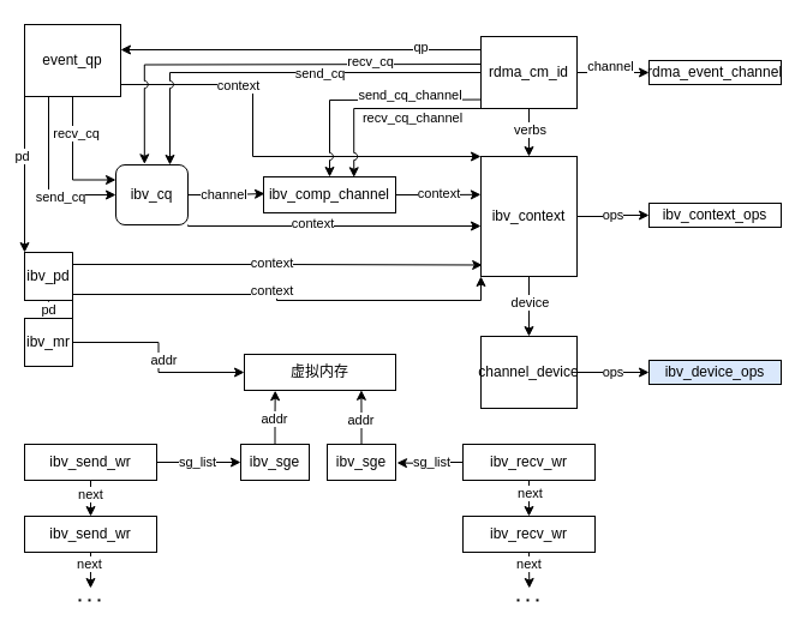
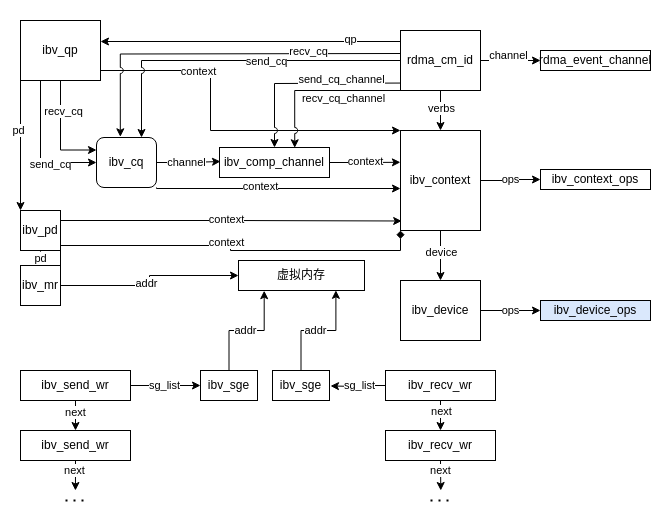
  <mxCell id="0" />
  <mxCell id="1" parent="0" />
  <mxCell id="2" style="edgeStyle=orthogonalEdgeStyle;rounded=0;orthogonalLoop=1;jettySize=auto;html=1;exitX=0.25;exitY=1;exitDx=0;exitDy=0;entryX=0;entryY=0.5;entryDx=0;entryDy=0;" parent="1" source="10" target="11" edge="1"><mxGeometry relative="1" as="geometry" /></mxCell>
  <mxCell id="3" value="send_cq" style="edgeLabel;html=1;align=center;verticalAlign=middle;resizable=0;points=[];" parent="2" vertex="1" connectable="0"><mxGeometry x="-0.506" y="-4" relative="1" as="geometry"><mxPoint x="14" y="49" as="offset" /></mxGeometry></mxCell>
  <mxCell id="4" style="edgeStyle=orthogonalEdgeStyle;rounded=0;orthogonalLoop=1;jettySize=auto;html=1;exitX=0.5;exitY=1;exitDx=0;exitDy=0;entryX=0;entryY=0.25;entryDx=0;entryDy=0;" parent="1" source="10" target="11" edge="1"><mxGeometry relative="1" as="geometry" /></mxCell>
  <mxCell id="5" value="recv_cq" style="edgeLabel;html=1;align=center;verticalAlign=middle;resizable=0;points=[];" parent="4" vertex="1" connectable="0"><mxGeometry x="-0.434" y="2" relative="1" as="geometry"><mxPoint as="offset" /></mxGeometry></mxCell>
  <mxCell id="6" style="edgeStyle=orthogonalEdgeStyle;rounded=0;orthogonalLoop=1;jettySize=auto;html=1;exitX=0;exitY=1;exitDx=0;exitDy=0;entryX=0;entryY=0;entryDx=0;entryDy=0;" parent="1" source="10" target="12" edge="1"><mxGeometry relative="1" as="geometry" /></mxCell>
  <mxCell id="7" value="pd" style="edgeLabel;html=1;align=center;verticalAlign=middle;resizable=0;points=[];" parent="6" vertex="1" connectable="0"><mxGeometry x="-0.248" y="-3" relative="1" as="geometry"><mxPoint as="offset" /></mxGeometry></mxCell>
  <mxCell id="8" style="edgeStyle=orthogonalEdgeStyle;rounded=0;orthogonalLoop=1;jettySize=auto;html=1;exitX=1;exitY=0.5;exitDx=0;exitDy=0;entryX=0;entryY=0;entryDx=0;entryDy=0;strokeColor=default;" parent="1" source="10" target="17" edge="1"><mxGeometry relative="1" as="geometry"><Array as="points"><mxPoint x="100" y="70" /><mxPoint x="210" y="70" /><mxPoint x="210" y="130" /></Array></mxGeometry></mxCell>
  <mxCell id="9" value="context" style="edgeLabel;html=1;align=center;verticalAlign=middle;resizable=0;points=[];" parent="8" vertex="1" connectable="0"><mxGeometry x="-0.387" y="-2" relative="1" as="geometry"><mxPoint x="1" y="-2" as="offset" /></mxGeometry></mxCell>
- <mxCell id="10" value="event_qp" style="rounded=0;whiteSpace=wrap;html=1;" parent="1" vertex="1"><mxGeometry x="20" y="20" width="80" height="60" as="geometry" /></mxCell>
+ <mxCell id="10" value="ibv_qp" style="rounded=0;whiteSpace=wrap;html=1;" parent="1" vertex="1"><mxGeometry x="20" y="20" width="80" height="60" as="geometry" /></mxCell>
  <mxCell id="11" value="ibv_cq" style="whiteSpace=wrap;html=1;rounded=1;" parent="1" vertex="1"><mxGeometry x="96" y="137" width="60" height="50" as="geometry" /></mxCell>
  <mxCell id="12" value="ibv_pd" style="rounded=0;whiteSpace=wrap;html=1;" parent="1" vertex="1"><mxGeometry x="20" y="210" width="40" height="40" as="geometry" /></mxCell>
  <mxCell id="13" style="edgeStyle=orthogonalEdgeStyle;rounded=0;orthogonalLoop=1;jettySize=auto;html=1;exitX=0.5;exitY=1;exitDx=0;exitDy=0;entryX=0.5;entryY=0;entryDx=0;entryDy=0;" parent="1" source="17" target="68" edge="1"><mxGeometry relative="1" as="geometry" /></mxCell>
  <mxCell id="14" value="device" style="edgeLabel;html=1;align=center;verticalAlign=middle;resizable=0;points=[];" parent="13" vertex="1" connectable="0"><mxGeometry x="-0.173" relative="1" as="geometry"><mxPoint as="offset" /></mxGeometry></mxCell>
  <mxCell id="15" style="edgeStyle=orthogonalEdgeStyle;rounded=0;orthogonalLoop=1;jettySize=auto;html=1;exitX=1;exitY=0.5;exitDx=0;exitDy=0;entryX=0;entryY=0.5;entryDx=0;entryDy=0;" parent="1" source="17" target="65" edge="1"><mxGeometry relative="1" as="geometry" /></mxCell>
  <mxCell id="16" value="ops" style="edgeLabel;html=1;align=center;verticalAlign=middle;resizable=0;points=[];" parent="15" vertex="1" connectable="0"><mxGeometry x="0.084" y="1" relative="1" as="geometry"><mxPoint x="-3" as="offset" /></mxGeometry></mxCell>
  <mxCell id="17" value="ibv_context" style="rounded=0;whiteSpace=wrap;html=1;" parent="1" vertex="1"><mxGeometry x="400" y="130" width="80" height="100" as="geometry" /></mxCell>
  <mxCell id="18" value="ibv_comp_channel" style="rounded=0;whiteSpace=wrap;html=1;" parent="1" vertex="1"><mxGeometry x="219" y="147" width="110" height="30" as="geometry" /></mxCell>
  <mxCell id="19" style="edgeStyle=orthogonalEdgeStyle;rounded=0;orthogonalLoop=1;jettySize=auto;html=1;exitX=0.5;exitY=0;exitDx=0;exitDy=0;entryX=0.5;entryY=1;entryDx=0;entryDy=0;" parent="1" source="25" target="12" edge="1"><mxGeometry relative="1" as="geometry" /></mxCell>
  <mxCell id="20" value="pd" style="edgeLabel;html=1;align=center;verticalAlign=middle;resizable=0;points=[];" parent="19" vertex="1" connectable="0"><mxGeometry x="-0.227" y="-2" relative="1" as="geometry"><mxPoint x="-3" y="-2" as="offset" /></mxGeometry></mxCell>
  <mxCell id="21" style="edgeStyle=orthogonalEdgeStyle;rounded=0;orthogonalLoop=1;jettySize=auto;html=1;exitX=1;exitY=0.5;exitDx=0;exitDy=0;entryX=0;entryY=0.5;entryDx=0;entryDy=0;" parent="1" source="25" target="26" edge="1"><mxGeometry relative="1" as="geometry" /></mxCell>
  <mxCell id="22" value="addr" style="edgeLabel;html=1;align=center;verticalAlign=middle;resizable=0;points=[];" parent="21" vertex="1" connectable="0"><mxGeometry x="-0.001" y="4" relative="1" as="geometry"><mxPoint y="2" as="offset" /></mxGeometry></mxCell>
- <mxCell id="23" style="edgeStyle=orthogonalEdgeStyle;rounded=0;orthogonalLoop=1;jettySize=auto;html=1;exitX=1;exitY=0;exitDx=0;exitDy=0;entryX=0;entryY=1;entryDx=0;entryDy=0;" parent="1" source="25" target="17" edge="1"><mxGeometry relative="1" as="geometry" /></mxCell>
+ <mxCell id="23" style="edgeStyle=orthogonalEdgeStyle;rounded=0;orthogonalLoop=1;jettySize=auto;html=1;exitX=1;exitY=0;exitDx=0;exitDy=0;entryX=0;entryY=1;entryDx=0;entryDy=0;endArrow=diamond;" parent="1" source="25" target="17" edge="1"><mxGeometry relative="1" as="geometry" /></mxCell>
  <mxCell id="24" value="context" style="edgeLabel;html=1;align=center;verticalAlign=middle;resizable=0;points=[];" parent="23" vertex="1" connectable="0"><mxGeometry x="-0.083" y="6" relative="1" as="geometry"><mxPoint x="8" y="2" as="offset" /></mxGeometry></mxCell>
  <mxCell id="25" value="ibv_mr" style="rounded=0;whiteSpace=wrap;html=1;" parent="1" vertex="1"><mxGeometry x="20" y="265" width="40" height="40" as="geometry" /></mxCell>
- <mxCell id="26" value="虚拟内存" style="rounded=0;whiteSpace=wrap;html=1;" parent="1" vertex="1"><mxGeometry x="203" y="295" width="126" height="30" as="geometry" /></mxCell>
+ <mxCell id="26" value="虚拟内存" style="rounded=0;whiteSpace=wrap;html=1;" parent="1" vertex="1"><mxGeometry x="238" y="260" width="126" height="30" as="geometry" /></mxCell>
  <mxCell id="27" style="edgeStyle=orthogonalEdgeStyle;rounded=0;orthogonalLoop=1;jettySize=auto;html=1;exitX=0.5;exitY=1;exitDx=0;exitDy=0;entryX=0.5;entryY=0;entryDx=0;entryDy=0;" parent="1" source="31" target="34" edge="1"><mxGeometry relative="1" as="geometry" /></mxCell>
  <mxCell id="28" value="next" style="edgeLabel;html=1;align=center;verticalAlign=middle;resizable=0;points=[];" parent="27" vertex="1" connectable="0"><mxGeometry x="-0.298" y="-1" relative="1" as="geometry"><mxPoint as="offset" /></mxGeometry></mxCell>
  <mxCell id="29" style="edgeStyle=orthogonalEdgeStyle;rounded=0;orthogonalLoop=1;jettySize=auto;html=1;exitX=1;exitY=0.5;exitDx=0;exitDy=0;entryX=0;entryY=0.5;entryDx=0;entryDy=0;" parent="1" source="31" target="35" edge="1"><mxGeometry relative="1" as="geometry" /></mxCell>
  <mxCell id="30" value="sg_list" style="edgeLabel;html=1;align=center;verticalAlign=middle;resizable=0;points=[];" parent="29" vertex="1" connectable="0"><mxGeometry x="-0.059" y="-1" relative="1" as="geometry"><mxPoint y="-2" as="offset" /></mxGeometry></mxCell>
  <mxCell id="31" value="ibv_send_wr" style="rounded=0;whiteSpace=wrap;html=1;" parent="1" vertex="1"><mxGeometry x="20" y="370" width="110" height="30" as="geometry" /></mxCell>
  <mxCell id="32" style="edgeStyle=orthogonalEdgeStyle;rounded=0;orthogonalLoop=1;jettySize=auto;html=1;exitX=0.5;exitY=1;exitDx=0;exitDy=0;" parent="1" source="34" edge="1"><mxGeometry relative="1" as="geometry"><mxPoint x="74.947" y="490" as="targetPoint" /></mxGeometry></mxCell>
  <mxCell id="33" value="next" style="edgeLabel;html=1;align=center;verticalAlign=middle;resizable=0;points=[];" parent="32" vertex="1" connectable="0"><mxGeometry x="0.025" y="-2" relative="1" as="geometry"><mxPoint x="1" y="-5" as="offset" /></mxGeometry></mxCell>
  <mxCell id="34" value="ibv_send_wr" style="rounded=0;whiteSpace=wrap;html=1;" parent="1" vertex="1"><mxGeometry x="20" y="430" width="110" height="30" as="geometry" /></mxCell>
  <mxCell id="35" value="ibv_sge" style="rounded=0;whiteSpace=wrap;html=1;" parent="1" vertex="1"><mxGeometry x="200" y="370" width="57" height="30" as="geometry" /></mxCell>
  <mxCell id="36" value="ibv_sge" style="rounded=0;whiteSpace=wrap;html=1;" parent="1" vertex="1"><mxGeometry x="272" y="370" width="57" height="30" as="geometry" /></mxCell>
  <mxCell id="37" style="edgeStyle=orthogonalEdgeStyle;rounded=0;orthogonalLoop=1;jettySize=auto;html=1;exitX=0.5;exitY=0;exitDx=0;exitDy=0;entryX=0.204;entryY=1.006;entryDx=0;entryDy=0;entryPerimeter=0;" parent="1" source="35" target="26" edge="1"><mxGeometry relative="1" as="geometry" /></mxCell>
  <mxCell id="38" value="addr" style="edgeLabel;html=1;align=center;verticalAlign=middle;resizable=0;points=[];" parent="37" vertex="1" connectable="0"><mxGeometry x="-0.022" y="1" relative="1" as="geometry"><mxPoint as="offset" /></mxGeometry></mxCell>
  <mxCell id="39" style="edgeStyle=orthogonalEdgeStyle;rounded=0;orthogonalLoop=1;jettySize=auto;html=1;exitX=0.5;exitY=0;exitDx=0;exitDy=0;entryX=0.773;entryY=0.994;entryDx=0;entryDy=0;entryPerimeter=0;" parent="1" source="36" target="26" edge="1"><mxGeometry relative="1" as="geometry"><mxPoint x="300" y="330" as="targetPoint" /></mxGeometry></mxCell>
  <mxCell id="40" value="addr" style="edgeLabel;html=1;align=center;verticalAlign=middle;resizable=0;points=[];" parent="39" vertex="1" connectable="0"><mxGeometry x="-0.062" y="1" relative="1" as="geometry"><mxPoint as="offset" /></mxGeometry></mxCell>
  <mxCell id="41" value="" style="endArrow=none;dashed=1;html=1;dashPattern=1 3;strokeWidth=2;rounded=0;" parent="1" edge="1"><mxGeometry width="50" height="50" relative="1" as="geometry"><mxPoint x="65" y="500" as="sourcePoint" /><mxPoint x="85" y="500" as="targetPoint" /></mxGeometry></mxCell>
  <mxCell id="42" style="edgeStyle=orthogonalEdgeStyle;rounded=0;orthogonalLoop=1;jettySize=auto;html=1;exitX=0;exitY=0.5;exitDx=0;exitDy=0;" parent="1" source="46" edge="1"><mxGeometry relative="1" as="geometry"><mxPoint x="330" y="385.474" as="targetPoint" /></mxGeometry></mxCell>
  <mxCell id="43" value="sg_list" style="edgeLabel;html=1;align=center;verticalAlign=middle;resizable=0;points=[];" parent="42" vertex="1" connectable="0"><mxGeometry x="0.112" y="1" relative="1" as="geometry"><mxPoint x="4" y="-2" as="offset" /></mxGeometry></mxCell>
  <mxCell id="44" style="edgeStyle=orthogonalEdgeStyle;rounded=0;orthogonalLoop=1;jettySize=auto;html=1;exitX=0.5;exitY=1;exitDx=0;exitDy=0;entryX=0.5;entryY=0;entryDx=0;entryDy=0;" parent="1" source="46" target="49" edge="1"><mxGeometry relative="1" as="geometry" /></mxCell>
  <mxCell id="45" value="next" style="edgeLabel;html=1;align=center;verticalAlign=middle;resizable=0;points=[];" parent="44" vertex="1" connectable="0"><mxGeometry x="-0.654" relative="1" as="geometry"><mxPoint y="5" as="offset" /></mxGeometry></mxCell>
  <mxCell id="46" value="ibv_recv_wr" style="rounded=0;whiteSpace=wrap;html=1;" parent="1" vertex="1"><mxGeometry x="385" y="370" width="110" height="30" as="geometry" /></mxCell>
  <mxCell id="47" style="edgeStyle=orthogonalEdgeStyle;rounded=0;orthogonalLoop=1;jettySize=auto;html=1;exitX=0.5;exitY=1;exitDx=0;exitDy=0;" parent="1" source="49" edge="1"><mxGeometry relative="1" as="geometry"><mxPoint x="440.273" y="490" as="targetPoint" /></mxGeometry></mxCell>
  <mxCell id="48" value="next" style="edgeLabel;html=1;align=center;verticalAlign=middle;resizable=0;points=[];" parent="47" vertex="1" connectable="0"><mxGeometry x="-0.472" y="1" relative="1" as="geometry"><mxPoint x="-2" y="2" as="offset" /></mxGeometry></mxCell>
  <mxCell id="49" value="ibv_recv_wr" style="rounded=0;whiteSpace=wrap;html=1;" parent="1" vertex="1"><mxGeometry x="385" y="430" width="110" height="30" as="geometry" /></mxCell>
  <mxCell id="50" value="" style="endArrow=none;dashed=1;html=1;dashPattern=1 3;strokeWidth=2;rounded=0;" parent="1" edge="1"><mxGeometry width="50" height="50" relative="1" as="geometry"><mxPoint x="430" y="500" as="sourcePoint" /><mxPoint x="450" y="500" as="targetPoint" /></mxGeometry></mxCell>
  <mxCell id="51" style="edgeStyle=orthogonalEdgeStyle;rounded=0;orthogonalLoop=1;jettySize=auto;html=1;exitX=1;exitY=0.25;exitDx=0;exitDy=0;entryX=0.015;entryY=0.905;entryDx=0;entryDy=0;entryPerimeter=0;" parent="1" source="12" target="17" edge="1"><mxGeometry relative="1" as="geometry" /></mxCell>
  <mxCell id="52" value="context" style="edgeLabel;html=1;align=center;verticalAlign=middle;resizable=0;points=[];" parent="51" vertex="1" connectable="0"><mxGeometry x="-0.047" y="2" relative="1" as="geometry"><mxPoint x="2" as="offset" /></mxGeometry></mxCell>
  <mxCell id="53" style="edgeStyle=orthogonalEdgeStyle;rounded=0;orthogonalLoop=1;jettySize=auto;html=1;exitX=0;exitY=0.25;exitDx=0;exitDy=0;entryX=1;entryY=0.5;entryDx=0;entryDy=0;" parent="1" edge="1"><mxGeometry relative="1" as="geometry"><mxPoint x="400" y="36" as="sourcePoint" /><mxPoint x="100" y="41" as="targetPoint" /><Array as="points"><mxPoint x="400" y="41" /></Array></mxGeometry></mxCell>
  <mxCell id="54" value="qp" style="edgeLabel;html=1;align=center;verticalAlign=middle;resizable=0;points=[];" parent="53" vertex="1" connectable="0"><mxGeometry x="-0.635" y="-5" relative="1" as="geometry"><mxPoint y="2" as="offset" /></mxGeometry></mxCell>
  <mxCell id="55" style="edgeStyle=orthogonalEdgeStyle;rounded=0;orthogonalLoop=1;jettySize=auto;html=1;exitX=0.5;exitY=1;exitDx=0;exitDy=0;entryX=0.5;entryY=0;entryDx=0;entryDy=0;" parent="1" source="63" target="17" edge="1"><mxGeometry relative="1" as="geometry" /></mxCell>
  <mxCell id="56" value="verbs" style="edgeLabel;html=1;align=center;verticalAlign=middle;resizable=0;points=[];" parent="55" vertex="1" connectable="0"><mxGeometry x="-0.027" y="-5" relative="1" as="geometry"><mxPoint x="5" y="-2" as="offset" /></mxGeometry></mxCell>
  <mxCell id="57" style="edgeStyle=orthogonalEdgeStyle;rounded=0;orthogonalLoop=1;jettySize=auto;html=1;exitX=1;exitY=0.5;exitDx=0;exitDy=0;entryX=0;entryY=0.5;entryDx=0;entryDy=0;" parent="1" source="63" target="64" edge="1"><mxGeometry relative="1" as="geometry" /></mxCell>
  <mxCell id="58" value="channel" style="edgeLabel;html=1;align=center;verticalAlign=middle;resizable=0;points=[];" parent="57" vertex="1" connectable="0"><mxGeometry x="-0.295" y="6" relative="1" as="geometry"><mxPoint x="6" as="offset" /></mxGeometry></mxCell>
  <mxCell id="59" style="edgeStyle=orthogonalEdgeStyle;rounded=0;orthogonalLoop=1;jettySize=auto;html=1;exitX=0;exitY=0.5;exitDx=0;exitDy=0;entryX=0.397;entryY=-0.014;entryDx=0;entryDy=0;entryPerimeter=0;jumpStyle=arc;" parent="1" target="11" edge="1"><mxGeometry relative="1" as="geometry"><mxPoint x="400" y="53" as="sourcePoint" /><mxPoint x="126" y="130" as="targetPoint" /></mxGeometry></mxCell>
  <mxCell id="60" value="recv_cq" style="edgeLabel;html=1;align=center;verticalAlign=middle;resizable=0;points=[];" parent="59" vertex="1" connectable="0"><mxGeometry x="-0.495" y="-3" relative="1" as="geometry"><mxPoint as="offset" /></mxGeometry></mxCell>
  <mxCell id="61" style="edgeStyle=orthogonalEdgeStyle;rounded=0;orthogonalLoop=1;jettySize=auto;html=1;exitX=0;exitY=0.5;exitDx=0;exitDy=0;entryX=0.75;entryY=0;entryDx=0;entryDy=0;jumpStyle=arc;" parent="1" source="63" target="11" edge="1"><mxGeometry relative="1" as="geometry"><Array as="points"><mxPoint x="141" y="60" /></Array></mxGeometry></mxCell>
  <mxCell id="62" value="send_cq" style="edgeLabel;html=1;align=center;verticalAlign=middle;resizable=0;points=[];" parent="61" vertex="1" connectable="0"><mxGeometry x="-0.198" relative="1" as="geometry"><mxPoint as="offset" /></mxGeometry></mxCell>
  <mxCell id="63" value="rdma_cm_id" style="rounded=0;whiteSpace=wrap;html=1;" parent="1" vertex="1"><mxGeometry x="400" y="30" width="80" height="60" as="geometry" /></mxCell>
  <mxCell id="64" value="rdma_event_channel" style="rounded=0;whiteSpace=wrap;html=1;" parent="1" vertex="1"><mxGeometry x="540" y="50" width="110" height="20" as="geometry" /></mxCell>
  <mxCell id="65" value="ibv_context_ops" style="rounded=0;whiteSpace=wrap;html=1;" parent="1" vertex="1"><mxGeometry x="540" y="169" width="110" height="20" as="geometry" /></mxCell>
  <mxCell id="66" style="edgeStyle=orthogonalEdgeStyle;rounded=0;orthogonalLoop=1;jettySize=auto;html=1;exitX=1;exitY=0.5;exitDx=0;exitDy=0;entryX=0;entryY=0.5;entryDx=0;entryDy=0;" parent="1" source="68" target="69" edge="1"><mxGeometry relative="1" as="geometry" /></mxCell>
  <mxCell id="67" value="ops" style="edgeLabel;html=1;align=center;verticalAlign=middle;resizable=0;points=[];" parent="66" vertex="1" connectable="0"><mxGeometry x="-0.025" y="-1" relative="1" as="geometry"><mxPoint y="-2" as="offset" /></mxGeometry></mxCell>
- <mxCell id="68" value="channel_device" style="rounded=0;whiteSpace=wrap;html=1;" parent="1" vertex="1"><mxGeometry x="400" y="280" width="80" height="60" as="geometry" /></mxCell>
+ <mxCell id="68" value="ibv_device" style="rounded=0;whiteSpace=wrap;html=1;" parent="1" vertex="1"><mxGeometry x="400" y="280" width="80" height="60" as="geometry" /></mxCell>
  <mxCell id="69" value="ibv_device_ops" style="rounded=0;whiteSpace=wrap;html=1;fillColor=#dae8fc;" parent="1" vertex="1"><mxGeometry x="540" y="300" width="110" height="20" as="geometry" /></mxCell>
  <mxCell id="70" style="edgeStyle=orthogonalEdgeStyle;rounded=0;orthogonalLoop=1;jettySize=auto;html=1;exitX=0;exitY=1;exitDx=0;exitDy=0;entryX=0.684;entryY=0.01;entryDx=0;entryDy=0;entryPerimeter=0;jumpStyle=arc;" parent="1" source="63" target="18" edge="1"><mxGeometry relative="1" as="geometry"><Array as="points"><mxPoint x="294" y="90" /></Array></mxGeometry></mxCell>
  <mxCell id="71" value="recv_cq_channel" style="edgeLabel;html=1;align=center;verticalAlign=middle;resizable=0;points=[];" parent="70" vertex="1" connectable="0"><mxGeometry x="-0.094" y="-1" relative="1" as="geometry"><mxPoint x="16" y="8" as="offset" /></mxGeometry></mxCell>
  <mxCell id="72" value="" style="endArrow=classic;html=1;rounded=0;exitX=0.002;exitY=0.876;exitDx=0;exitDy=0;exitPerimeter=0;entryX=0.5;entryY=0;entryDx=0;entryDy=0;jumpStyle=arc;" parent="1" target="18" edge="1"><mxGeometry width="50" height="50" relative="1" as="geometry"><mxPoint x="400" y="82.56" as="sourcePoint" /><mxPoint x="270" y="83" as="targetPoint" /><Array as="points"><mxPoint x="274" y="83" /></Array></mxGeometry></mxCell>
  <mxCell id="73" value="send_cq_channel" style="edgeLabel;html=1;align=center;verticalAlign=middle;resizable=0;points=[];" parent="72" vertex="1" connectable="0"><mxGeometry x="-0.09" y="-2" relative="1" as="geometry"><mxPoint x="27" y="-2" as="offset" /></mxGeometry></mxCell>
  <mxCell id="74" style="edgeStyle=orthogonalEdgeStyle;rounded=0;orthogonalLoop=1;jettySize=auto;html=1;exitX=1;exitY=0.5;exitDx=0;exitDy=0;entryX=-0.001;entryY=0.318;entryDx=0;entryDy=0;entryPerimeter=0;" parent="1" source="18" target="17" edge="1"><mxGeometry relative="1" as="geometry" /></mxCell>
  <mxCell id="75" value="context" style="edgeLabel;html=1;align=center;verticalAlign=middle;resizable=0;points=[];" parent="74" vertex="1" connectable="0"><mxGeometry x="0.004" y="1" relative="1" as="geometry"><mxPoint as="offset" /></mxGeometry></mxCell>
  <mxCell id="76" style="edgeStyle=orthogonalEdgeStyle;rounded=0;orthogonalLoop=1;jettySize=auto;html=1;exitX=1;exitY=1;exitDx=0;exitDy=0;" parent="1" source="11" edge="1"><mxGeometry relative="1" as="geometry"><mxPoint x="400" y="188" as="targetPoint" /><Array as="points"><mxPoint x="156" y="188" /></Array></mxGeometry></mxCell>
  <mxCell id="77" value="context" style="edgeLabel;html=1;align=center;verticalAlign=middle;resizable=0;points=[];" parent="76" vertex="1" connectable="0"><mxGeometry x="-0.151" y="3" relative="1" as="geometry"><mxPoint as="offset" /></mxGeometry></mxCell>
  <mxCell id="78" style="edgeStyle=orthogonalEdgeStyle;rounded=0;orthogonalLoop=1;jettySize=auto;html=1;exitX=1;exitY=0.5;exitDx=0;exitDy=0;" parent="1" source="11" edge="1"><mxGeometry relative="1" as="geometry"><mxPoint x="220" y="161" as="targetPoint" /></mxGeometry></mxCell>
  <mxCell id="79" value="channel" style="edgeLabel;html=1;align=center;verticalAlign=middle;resizable=0;points=[];" parent="78" vertex="1" connectable="0"><mxGeometry x="-0.237" y="5" relative="1" as="geometry"><mxPoint x="4" y="4" as="offset" /></mxGeometry></mxCell>
